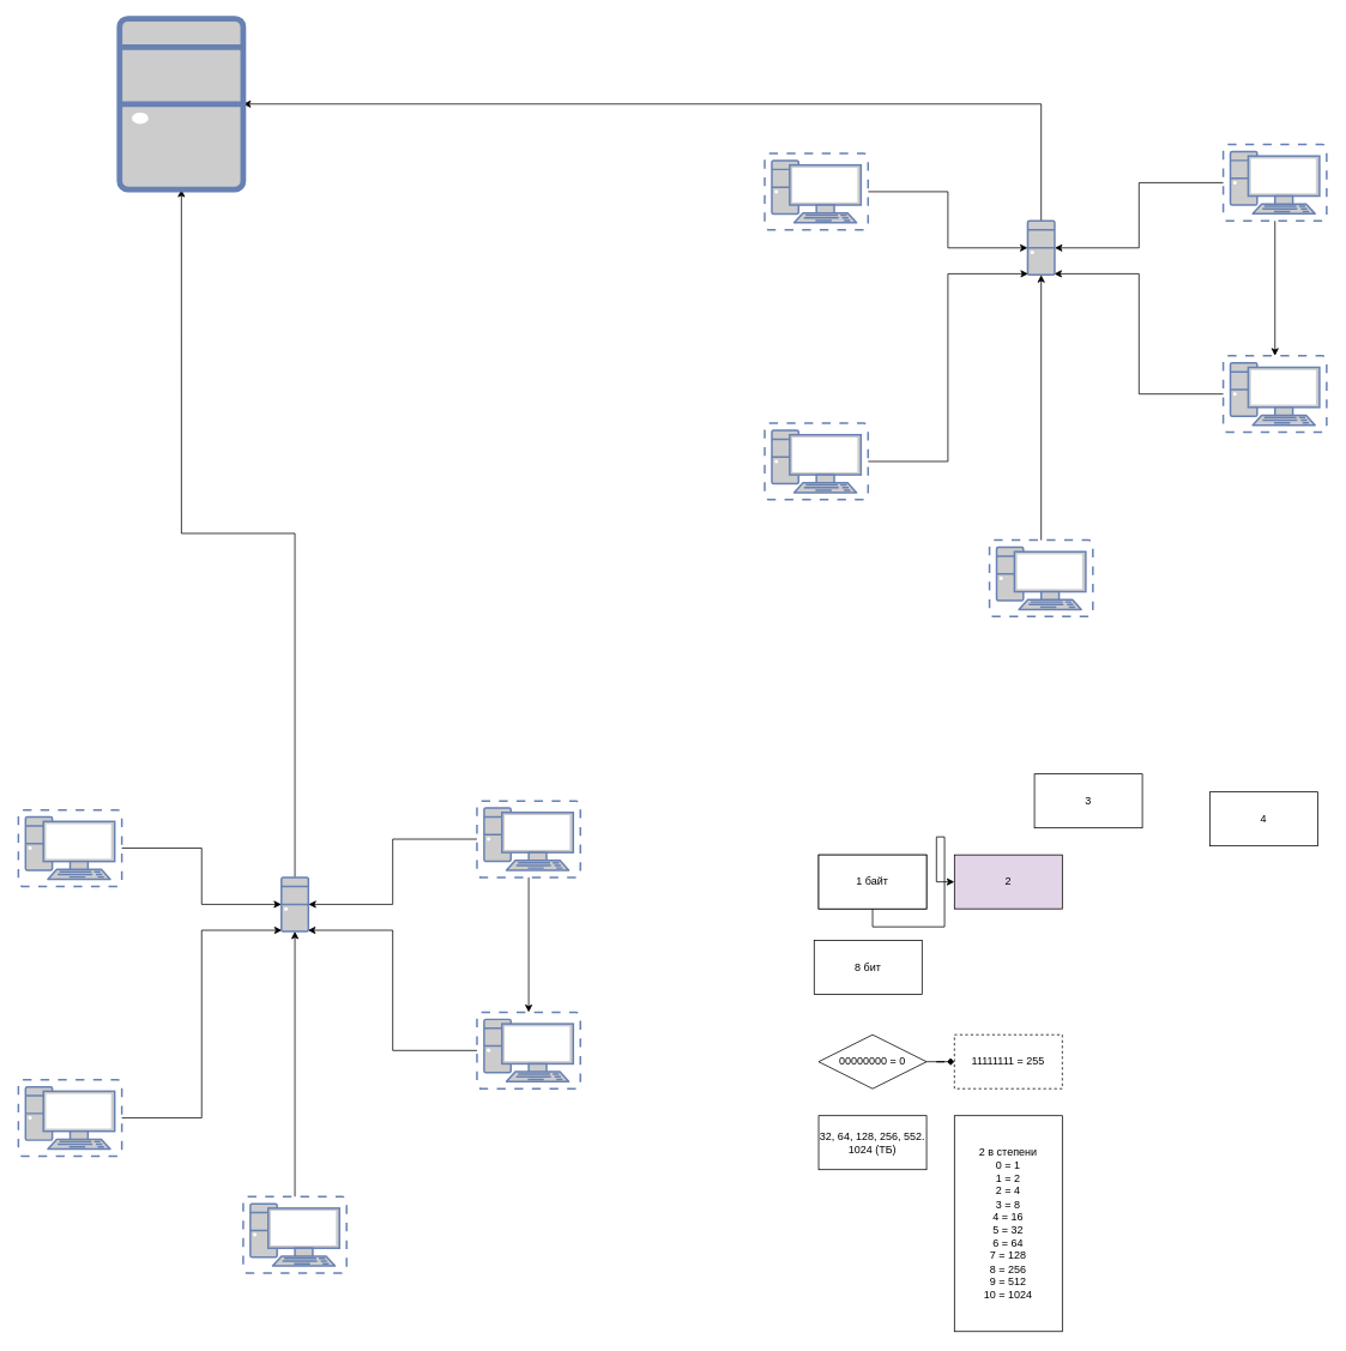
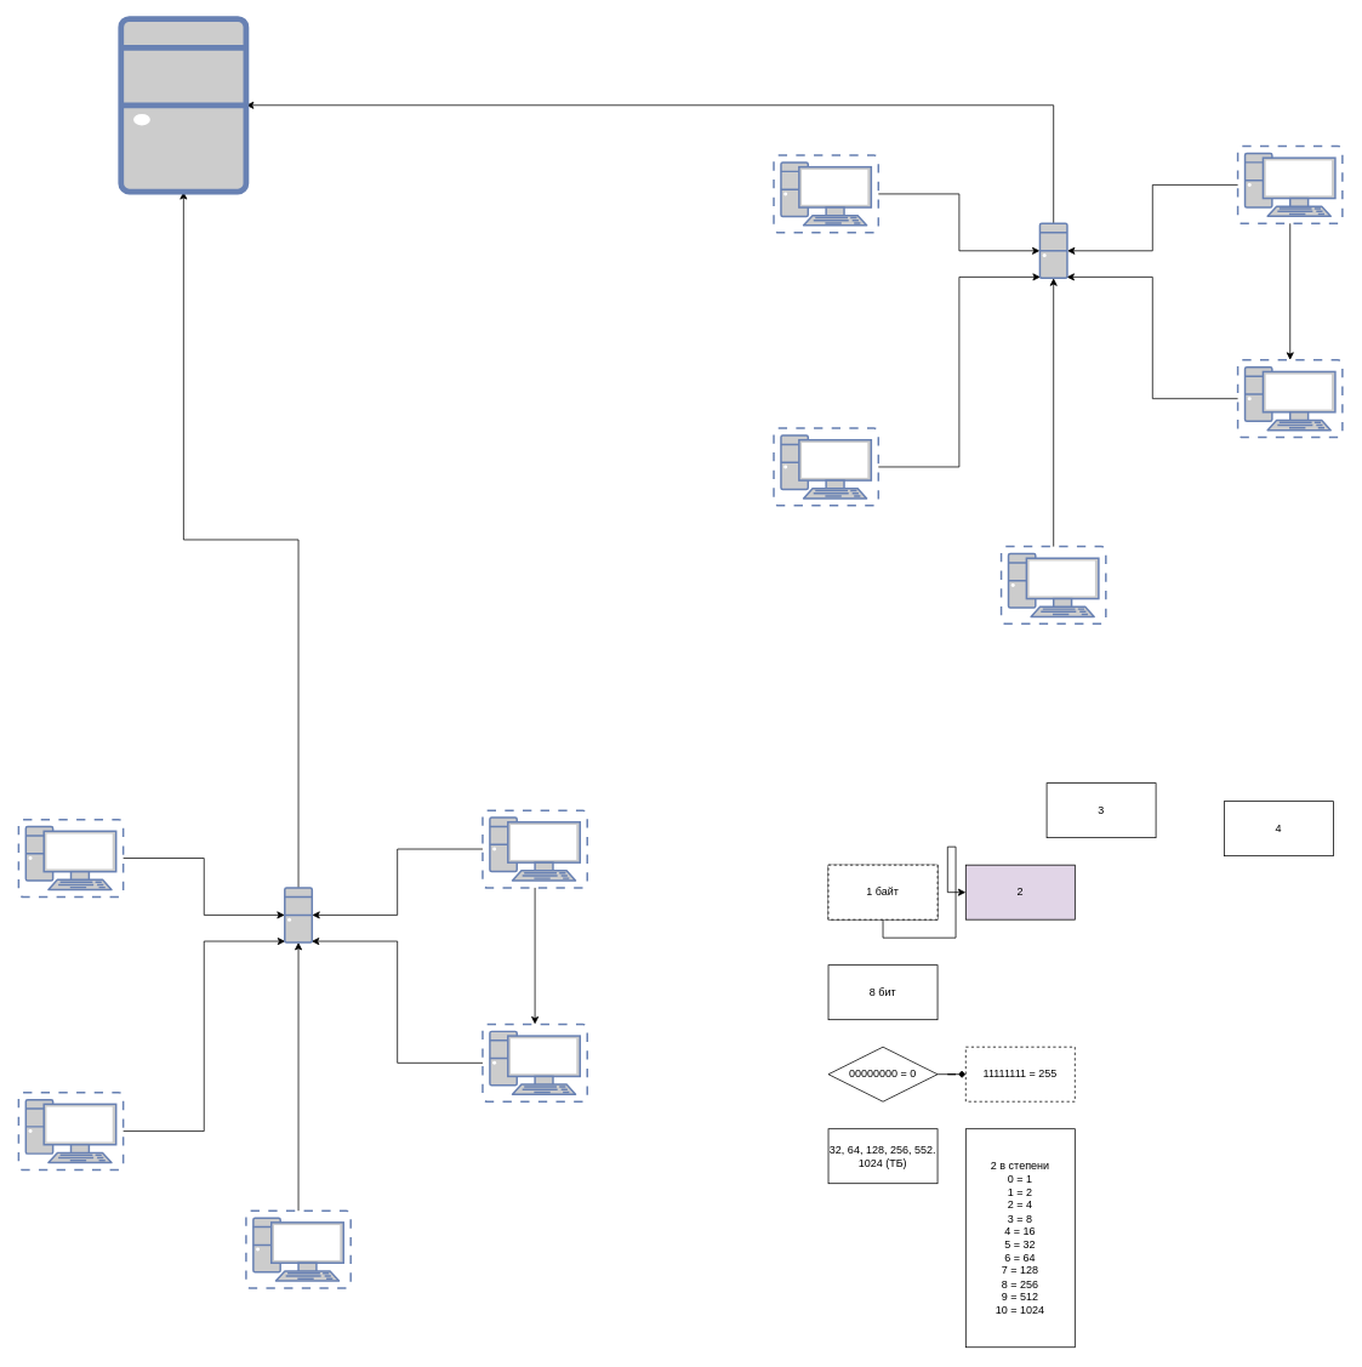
  <mxCell id="0" />
  <mxCell id="1" parent="0" />
  <mxCell id="2" style="edgeStyle=orthogonalEdgeStyle;rounded=0;orthogonalLoop=1;jettySize=auto;html=1;exitX=1;exitY=0.5;exitDx=0;exitDy=0;exitPerimeter=0;" edge="1" parent="1" source="3" target="14"><mxGeometry relative="1" as="geometry" /></mxCell>
  <mxCell id="3" value="" style="fontColor=#0066CC;verticalAlign=top;verticalLabelPosition=bottom;labelPosition=center;align=center;html=1;outlineConnect=0;fillColor=#CCCCCC;strokeColor=#6881B3;gradientColor=none;gradientDirection=north;strokeWidth=2;shape=mxgraph.networks.virtual_pc;" vertex="1" parent="1"><mxGeometry x="20" y="900" width="115" height="85" as="geometry" /></mxCell>
  <mxCell id="4" style="edgeStyle=orthogonalEdgeStyle;rounded=0;orthogonalLoop=1;jettySize=auto;html=1;exitX=0.5;exitY=1;exitDx=0;exitDy=0;exitPerimeter=0;" edge="1" parent="1" source="6" target="10"><mxGeometry relative="1" as="geometry" /></mxCell>
  <mxCell id="5" style="edgeStyle=orthogonalEdgeStyle;rounded=0;orthogonalLoop=1;jettySize=auto;html=1;exitX=0;exitY=0.5;exitDx=0;exitDy=0;exitPerimeter=0;" edge="1" parent="1" source="6" target="14"><mxGeometry relative="1" as="geometry" /></mxCell>
  <mxCell id="6" value="" style="fontColor=#0066CC;verticalAlign=top;verticalLabelPosition=bottom;labelPosition=center;align=center;html=1;outlineConnect=0;fillColor=#CCCCCC;strokeColor=#6881B3;gradientColor=none;gradientDirection=north;strokeWidth=2;shape=mxgraph.networks.virtual_pc;" vertex="1" parent="1"><mxGeometry x="530" y="890" width="115" height="85" as="geometry" /></mxCell>
  <mxCell id="7" style="edgeStyle=orthogonalEdgeStyle;rounded=0;orthogonalLoop=1;jettySize=auto;html=1;exitX=1;exitY=0.5;exitDx=0;exitDy=0;exitPerimeter=0;entryX=0.02;entryY=0.98;entryDx=0;entryDy=0;entryPerimeter=0;" edge="1" parent="1" source="8" target="14"><mxGeometry relative="1" as="geometry" /></mxCell>
  <mxCell id="8" value="" style="fontColor=#0066CC;verticalAlign=top;verticalLabelPosition=bottom;labelPosition=center;align=center;html=1;outlineConnect=0;fillColor=#CCCCCC;strokeColor=#6881B3;gradientColor=none;gradientDirection=north;strokeWidth=2;shape=mxgraph.networks.virtual_pc;" vertex="1" parent="1"><mxGeometry x="20" y="1200" width="115" height="85" as="geometry" /></mxCell>
  <mxCell id="9" style="edgeStyle=orthogonalEdgeStyle;rounded=0;orthogonalLoop=1;jettySize=auto;html=1;exitX=0;exitY=0.5;exitDx=0;exitDy=0;exitPerimeter=0;entryX=0.98;entryY=0.98;entryDx=0;entryDy=0;entryPerimeter=0;" edge="1" parent="1" source="10" target="14"><mxGeometry relative="1" as="geometry" /></mxCell>
  <mxCell id="10" value="" style="fontColor=#0066CC;verticalAlign=top;verticalLabelPosition=bottom;labelPosition=center;align=center;html=1;outlineConnect=0;fillColor=#CCCCCC;strokeColor=#6881B3;gradientColor=none;gradientDirection=north;strokeWidth=2;shape=mxgraph.networks.virtual_pc;" vertex="1" parent="1"><mxGeometry x="530" y="1125" width="115" height="85" as="geometry" /></mxCell>
  <mxCell id="11" style="edgeStyle=orthogonalEdgeStyle;rounded=0;orthogonalLoop=1;jettySize=auto;html=1;exitX=0.5;exitY=0;exitDx=0;exitDy=0;exitPerimeter=0;entryX=0.5;entryY=1;entryDx=0;entryDy=0;entryPerimeter=0;" edge="1" parent="1" source="12" target="14"><mxGeometry relative="1" as="geometry" /></mxCell>
  <mxCell id="12" value="" style="fontColor=#0066CC;verticalAlign=top;verticalLabelPosition=bottom;labelPosition=center;align=center;html=1;outlineConnect=0;fillColor=#CCCCCC;strokeColor=#6881B3;gradientColor=none;gradientDirection=north;strokeWidth=2;shape=mxgraph.networks.virtual_pc;" vertex="1" parent="1"><mxGeometry x="270" y="1330" width="115" height="85" as="geometry" /></mxCell>
  <mxCell id="13" style="edgeStyle=orthogonalEdgeStyle;rounded=0;orthogonalLoop=1;jettySize=auto;html=1;exitX=0.5;exitY=0;exitDx=0;exitDy=0;exitPerimeter=0;entryX=0.5;entryY=1;entryDx=0;entryDy=0;entryPerimeter=0;" edge="1" parent="1" source="14" target="28"><mxGeometry relative="1" as="geometry" /></mxCell>
  <mxCell id="14" value="" style="fontColor=#0066CC;verticalAlign=top;verticalLabelPosition=bottom;labelPosition=center;align=center;html=1;outlineConnect=0;fillColor=#CCCCCC;strokeColor=#6881B3;gradientColor=none;gradientDirection=north;strokeWidth=2;shape=mxgraph.networks.desktop_pc;" vertex="1" parent="1"><mxGeometry x="312.5" y="975" width="30" height="60" as="geometry" /></mxCell>
  <mxCell id="15" style="edgeStyle=orthogonalEdgeStyle;rounded=0;orthogonalLoop=1;jettySize=auto;html=1;exitX=1;exitY=0.5;exitDx=0;exitDy=0;exitPerimeter=0;" edge="1" source="16" target="27" parent="1"><mxGeometry relative="1" as="geometry" /></mxCell>
  <mxCell id="16" value="" style="fontColor=#0066CC;verticalAlign=top;verticalLabelPosition=bottom;labelPosition=center;align=center;html=1;outlineConnect=0;fillColor=#CCCCCC;strokeColor=#6881B3;gradientColor=none;gradientDirection=north;strokeWidth=2;shape=mxgraph.networks.virtual_pc;" vertex="1" parent="1"><mxGeometry x="850" y="170" width="115" height="85" as="geometry" /></mxCell>
  <mxCell id="17" style="edgeStyle=orthogonalEdgeStyle;rounded=0;orthogonalLoop=1;jettySize=auto;html=1;exitX=0.5;exitY=1;exitDx=0;exitDy=0;exitPerimeter=0;" edge="1" source="19" target="23" parent="1"><mxGeometry relative="1" as="geometry" /></mxCell>
  <mxCell id="18" style="edgeStyle=orthogonalEdgeStyle;rounded=0;orthogonalLoop=1;jettySize=auto;html=1;exitX=0;exitY=0.5;exitDx=0;exitDy=0;exitPerimeter=0;" edge="1" source="19" target="27" parent="1"><mxGeometry relative="1" as="geometry" /></mxCell>
  <mxCell id="19" value="" style="fontColor=#0066CC;verticalAlign=top;verticalLabelPosition=bottom;labelPosition=center;align=center;html=1;outlineConnect=0;fillColor=#CCCCCC;strokeColor=#6881B3;gradientColor=none;gradientDirection=north;strokeWidth=2;shape=mxgraph.networks.virtual_pc;" vertex="1" parent="1"><mxGeometry x="1360" y="160" width="115" height="85" as="geometry" /></mxCell>
  <mxCell id="20" style="edgeStyle=orthogonalEdgeStyle;rounded=0;orthogonalLoop=1;jettySize=auto;html=1;exitX=1;exitY=0.5;exitDx=0;exitDy=0;exitPerimeter=0;entryX=0.02;entryY=0.98;entryDx=0;entryDy=0;entryPerimeter=0;" edge="1" source="21" target="27" parent="1"><mxGeometry relative="1" as="geometry" /></mxCell>
  <mxCell id="21" value="" style="fontColor=#0066CC;verticalAlign=top;verticalLabelPosition=bottom;labelPosition=center;align=center;html=1;outlineConnect=0;fillColor=#CCCCCC;strokeColor=#6881B3;gradientColor=none;gradientDirection=north;strokeWidth=2;shape=mxgraph.networks.virtual_pc;" vertex="1" parent="1"><mxGeometry x="850" y="470" width="115" height="85" as="geometry" /></mxCell>
  <mxCell id="22" style="edgeStyle=orthogonalEdgeStyle;rounded=0;orthogonalLoop=1;jettySize=auto;html=1;exitX=0;exitY=0.5;exitDx=0;exitDy=0;exitPerimeter=0;entryX=0.98;entryY=0.98;entryDx=0;entryDy=0;entryPerimeter=0;" edge="1" source="23" target="27" parent="1"><mxGeometry relative="1" as="geometry" /></mxCell>
  <mxCell id="23" value="" style="fontColor=#0066CC;verticalAlign=top;verticalLabelPosition=bottom;labelPosition=center;align=center;html=1;outlineConnect=0;fillColor=#CCCCCC;strokeColor=#6881B3;gradientColor=none;gradientDirection=north;strokeWidth=2;shape=mxgraph.networks.virtual_pc;" vertex="1" parent="1"><mxGeometry x="1360" y="395" width="115" height="85" as="geometry" /></mxCell>
  <mxCell id="24" style="edgeStyle=orthogonalEdgeStyle;rounded=0;orthogonalLoop=1;jettySize=auto;html=1;exitX=0.5;exitY=0;exitDx=0;exitDy=0;exitPerimeter=0;entryX=0.5;entryY=1;entryDx=0;entryDy=0;entryPerimeter=0;" edge="1" source="25" target="27" parent="1"><mxGeometry relative="1" as="geometry" /></mxCell>
  <mxCell id="25" value="" style="fontColor=#0066CC;verticalAlign=top;verticalLabelPosition=bottom;labelPosition=center;align=center;html=1;outlineConnect=0;fillColor=#CCCCCC;strokeColor=#6881B3;gradientColor=none;gradientDirection=north;strokeWidth=2;shape=mxgraph.networks.virtual_pc;" vertex="1" parent="1"><mxGeometry x="1100" y="600" width="115" height="85" as="geometry" /></mxCell>
  <mxCell id="26" style="edgeStyle=orthogonalEdgeStyle;rounded=0;orthogonalLoop=1;jettySize=auto;html=1;exitX=0.5;exitY=0;exitDx=0;exitDy=0;exitPerimeter=0;entryX=1;entryY=0.5;entryDx=0;entryDy=0;entryPerimeter=0;" edge="1" parent="1" source="27" target="28"><mxGeometry relative="1" as="geometry" /></mxCell>
  <mxCell id="27" value="" style="fontColor=#0066CC;verticalAlign=top;verticalLabelPosition=bottom;labelPosition=center;align=center;html=1;outlineConnect=0;fillColor=#CCCCCC;strokeColor=#6881B3;gradientColor=none;gradientDirection=north;strokeWidth=2;shape=mxgraph.networks.desktop_pc;" vertex="1" parent="1"><mxGeometry x="1142.5" y="245" width="30" height="60" as="geometry" /></mxCell>
  <mxCell id="28" value="" style="fontColor=#0066CC;verticalAlign=top;verticalLabelPosition=bottom;labelPosition=center;align=center;html=1;outlineConnect=0;fillColor=#CCCCCC;strokeColor=#6881B3;gradientColor=none;gradientDirection=north;strokeWidth=2;shape=mxgraph.networks.desktop_pc;" vertex="1" parent="1"><mxGeometry x="132.5" y="20" width="137.5" height="190" as="geometry" /></mxCell>
  <mxCell id="29" value="" style="rounded=0;whiteSpace=wrap;html=1;" vertex="1" parent="1"><mxGeometry x="910" y="950" width="120" height="60" as="geometry" /></mxCell>
  <mxCell id="30" value="2" style="rounded=0;whiteSpace=wrap;html=1;fillColor=#e1d5e7;" vertex="1" parent="1"><mxGeometry x="1061" y="950" width="120" height="60" as="geometry" /></mxCell>
  <mxCell id="31" value="3" style="rounded=0;whiteSpace=wrap;html=1;" vertex="1" parent="1"><mxGeometry x="1150" y="860" width="120" height="60" as="geometry" /></mxCell>
  <mxCell id="32" value="4" style="rounded=0;whiteSpace=wrap;html=1;" vertex="1" parent="1"><mxGeometry x="1345" y="880" width="120" height="60" as="geometry" /></mxCell>
  <mxCell id="33" style="edgeStyle=orthogonalEdgeStyle;rounded=0;orthogonalLoop=1;jettySize=auto;html=1;exitX=0.5;exitY=1;exitDx=0;exitDy=0;" edge="1" parent="1" source="34" target="30"><mxGeometry relative="1" as="geometry" /></mxCell>
- <mxCell id="34" value="1 байт" style="rounded=0;whiteSpace=wrap;html=1;" vertex="1" parent="1"><mxGeometry x="910" y="950" width="120" height="60" as="geometry" /></mxCell>
- <mxCell id="35" value="8 бит" style="rounded=0;whiteSpace=wrap;html=1;" vertex="1" parent="1"><mxGeometry x="905" y="1045" width="120" height="60" as="geometry" /></mxCell>
+ <mxCell id="34" value="1 байт" style="rounded=0;whiteSpace=wrap;html=1;dashed=1;" vertex="1" parent="1"><mxGeometry x="910" y="950" width="120" height="60" as="geometry" /></mxCell>
+ <mxCell id="35" value="8 бит" style="rounded=0;whiteSpace=wrap;html=1;" vertex="1" parent="1"><mxGeometry x="910" y="1060" width="120" height="60" as="geometry" /></mxCell>
  <mxCell id="36" value="" style="edgeStyle=orthogonalEdgeStyle;rounded=0;orthogonalLoop=1;jettySize=auto;html=1;endArrow=diamond;" edge="1" parent="1" source="37" target="38"><mxGeometry relative="1" as="geometry" /></mxCell>
  <mxCell id="37" value="00000000 = 0" style="rhombus;whiteSpace=wrap;html=1;" vertex="1" parent="1"><mxGeometry x="910" y="1150" width="120" height="60" as="geometry" /></mxCell>
  <mxCell id="38" value="11111111 = 255" style="rounded=0;whiteSpace=wrap;html=1;dashed=1;" vertex="1" parent="1"><mxGeometry x="1061" y="1150" width="120" height="60" as="geometry" /></mxCell>
  <mxCell id="39" value="32, 64, 128, 256, 552. 1024 (ТБ)" style="rounded=0;whiteSpace=wrap;html=1;" vertex="1" parent="1"><mxGeometry x="910" y="1240" width="120" height="60" as="geometry" /></mxCell>
  <mxCell id="40" value="2 в степени&lt;br&gt;0 = 1&lt;br&gt;1 = 2&lt;br&gt;2 = 4&lt;br&gt;3 = 8&lt;br&gt;4 = 16&lt;br&gt;5 = 32&lt;br&gt;6 = 64&lt;br&gt;7 = 128&lt;br&gt;8 = 256&lt;br&gt;9 = 512&lt;br&gt;10 = 1024" style="rounded=0;whiteSpace=wrap;html=1;" vertex="1" parent="1"><mxGeometry x="1061" y="1240" width="120" height="240" as="geometry" /></mxCell>
